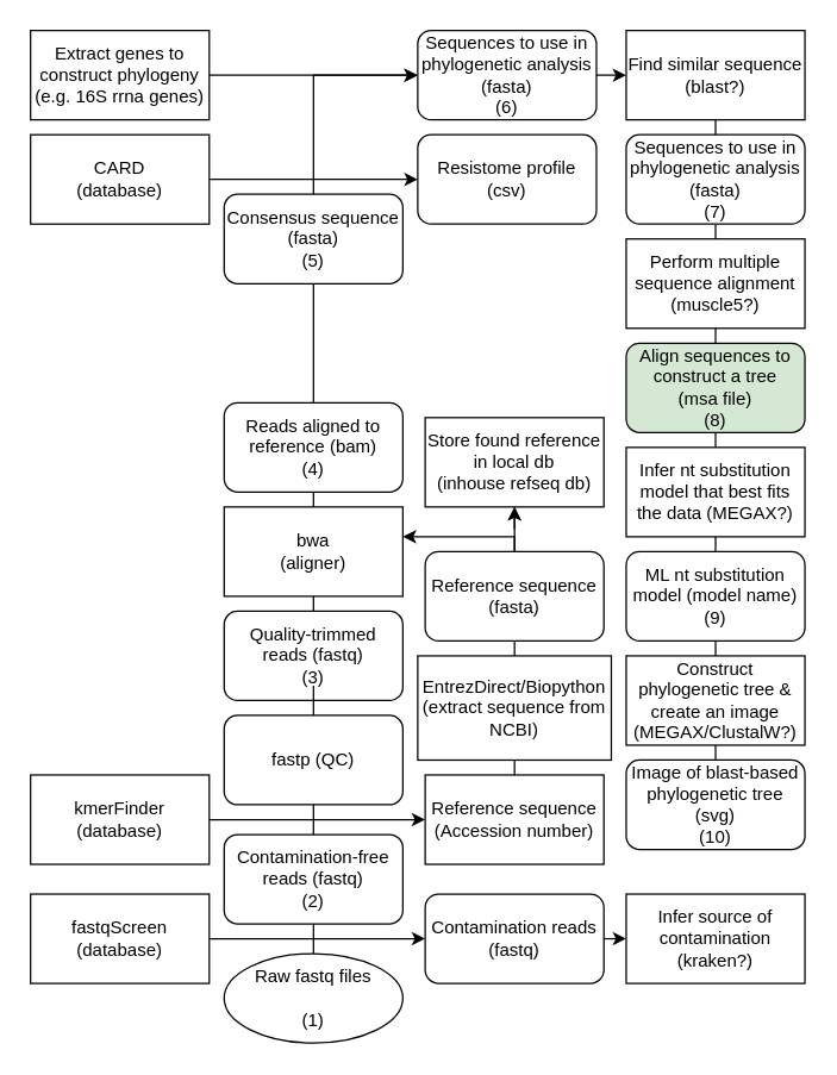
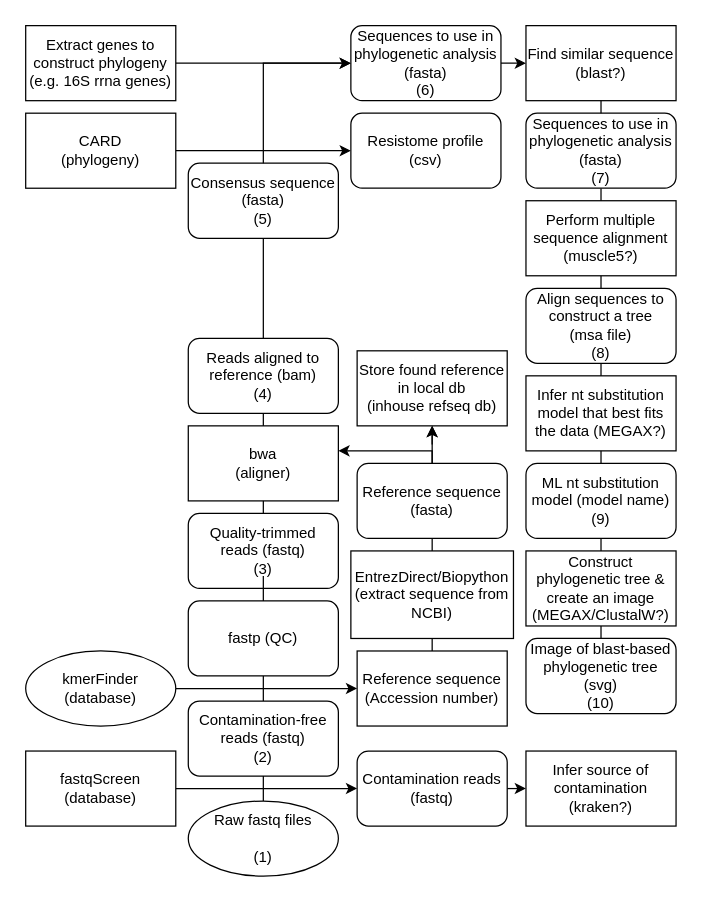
  <mxCell id="0" />
  <mxCell id="1" parent="0" />
  <mxCell id="2" style="edgeStyle=orthogonalEdgeStyle;rounded=0;orthogonalLoop=1;jettySize=auto;html=1;exitX=1;exitY=0.5;exitDx=0;exitDy=0;entryX=0;entryY=0.5;entryDx=0;entryDy=0;" edge="1" parent="1" source="3" target="11"><mxGeometry relative="1" as="geometry"><mxPoint x="290" y="510" as="targetPoint" /></mxGeometry></mxCell>
- <mxCell id="3" value="kmerFinder (database)" style="rounded=0;whiteSpace=wrap;html=1;" parent="1" vertex="1"><mxGeometry x="20" y="520" width="120" height="60" as="geometry" /></mxCell>
+ <mxCell id="3" value="kmerFinder (database)" style="ellipse;whiteSpace=wrap;html=1;" parent="1" vertex="1"><mxGeometry x="20" y="520" width="120" height="60" as="geometry" /></mxCell>
  <mxCell id="4" style="edgeStyle=orthogonalEdgeStyle;rounded=0;orthogonalLoop=1;jettySize=auto;html=1;entryX=0;entryY=0.5;entryDx=0;entryDy=0;" edge="1" parent="1" source="5" target="10"><mxGeometry relative="1" as="geometry"><mxPoint x="210" y="620" as="targetPoint" /></mxGeometry></mxCell>
  <mxCell id="5" value="fastqScreen (database)" style="rounded=0;whiteSpace=wrap;html=1;" parent="1" vertex="1"><mxGeometry x="20" y="600" width="120" height="60" as="geometry" /></mxCell>
  <mxCell id="6" value="&lt;div&gt;Raw fastq files&lt;br&gt;&lt;/div&gt;&lt;div&gt;&lt;br&gt;&lt;/div&gt;&lt;div&gt;(1)&lt;br&gt;&lt;/div&gt;" style="ellipse;whiteSpace=wrap;html=1;" vertex="1" parent="1"><mxGeometry x="150" y="640" width="120" height="60" as="geometry" /></mxCell>
  <mxCell id="7" value="" style="endArrow=classic;html=1;rounded=0;exitX=0.5;exitY=0;exitDx=0;exitDy=0;startArrow=none;" edge="1" parent="1" source="13"><mxGeometry width="50" height="50" relative="1" as="geometry"><mxPoint x="320" y="550" as="sourcePoint" /><mxPoint x="210" y="590" as="targetPoint" /><Array as="points" /></mxGeometry></mxCell>
  <mxCell id="8" style="edgeStyle=orthogonalEdgeStyle;rounded=0;orthogonalLoop=1;jettySize=auto;html=1;exitX=0.5;exitY=0;exitDx=0;exitDy=0;startArrow=none;entryX=0;entryY=0.5;entryDx=0;entryDy=0;" edge="1" parent="1" source="15" target="27"><mxGeometry relative="1" as="geometry"><mxPoint x="280" y="40" as="targetPoint" /><Array as="points"><mxPoint x="210" y="50" /></Array></mxGeometry></mxCell>
  <mxCell id="9" style="edgeStyle=none;rounded=0;orthogonalLoop=1;jettySize=auto;html=1;exitX=1;exitY=0.5;exitDx=0;exitDy=0;" edge="1" parent="1" source="10" target="43"><mxGeometry relative="1" as="geometry"><mxPoint x="430" y="630" as="targetPoint" /></mxGeometry></mxCell>
  <mxCell id="10" value="&lt;div&gt;Contamination reads&lt;/div&gt;&lt;div&gt;(fastq)&lt;br&gt;&lt;/div&gt;" style="rounded=1;whiteSpace=wrap;html=1;" vertex="1" parent="1"><mxGeometry x="285" y="600" width="120" height="60" as="geometry" /></mxCell>
  <mxCell id="11" value="&lt;div&gt;Reference sequence&lt;/div&gt;&lt;div&gt;(Accession number)&lt;br&gt;&lt;/div&gt;" style="whiteSpace=wrap;html=1;rounded=0;" vertex="1" parent="1"><mxGeometry x="285" y="520" width="120" height="60" as="geometry" /></mxCell>
  <mxCell id="12" value="&lt;div&gt;bwa &lt;br&gt;&lt;/div&gt;&lt;div&gt;(aligner)&lt;/div&gt;" style="rounded=0;whiteSpace=wrap;html=1;" vertex="1" parent="1"><mxGeometry x="150" y="340" width="120" height="60" as="geometry" /></mxCell>
  <mxCell id="13" value="&lt;div&gt;Contamination-free reads (fastq)&lt;/div&gt;&lt;div&gt;(2)&lt;/div&gt;" style="rounded=1;whiteSpace=wrap;html=1;" vertex="1" parent="1"><mxGeometry x="150" y="560" width="120" height="60" as="geometry" /></mxCell>
  <mxCell id="14" value="" style="endArrow=none;html=1;rounded=0;exitX=0.5;exitY=0;exitDx=0;exitDy=0;" edge="1" parent="1" source="6" target="13"><mxGeometry width="50" height="50" relative="1" as="geometry"><mxPoint x="210" y="670" as="sourcePoint" /><mxPoint x="210" y="590" as="targetPoint" /><Array as="points"><mxPoint x="210" y="620" /></Array></mxGeometry></mxCell>
  <mxCell id="15" value="&lt;div&gt;Quality-trimmed reads (fastq)&lt;/div&gt;&lt;div&gt;(3)&lt;/div&gt;" style="rounded=1;whiteSpace=wrap;html=1;" vertex="1" parent="1"><mxGeometry x="150" y="410" width="120" height="60" as="geometry" /></mxCell>
  <mxCell id="16" value="" style="edgeStyle=orthogonalEdgeStyle;rounded=0;orthogonalLoop=1;jettySize=auto;html=1;exitX=0.5;exitY=0;exitDx=0;exitDy=0;endArrow=none;startArrow=none;" edge="1" parent="1" source="17" target="15"><mxGeometry relative="1" as="geometry"><mxPoint x="210" y="190" as="targetPoint" /><mxPoint x="210" y="560" as="sourcePoint" /><Array as="points" /></mxGeometry></mxCell>
  <mxCell id="17" value="fastp (QC)" style="whiteSpace=wrap;html=1;rounded=1;" vertex="1" parent="1"><mxGeometry x="150" y="480" width="120" height="60" as="geometry" /></mxCell>
  <mxCell id="18" value="" style="edgeStyle=orthogonalEdgeStyle;rounded=0;orthogonalLoop=1;jettySize=auto;html=1;exitX=0.5;exitY=0;exitDx=0;exitDy=0;endArrow=none;" edge="1" parent="1" source="13" target="17"><mxGeometry relative="1" as="geometry"><mxPoint x="210" y="450" as="targetPoint" /><mxPoint x="210" y="560" as="sourcePoint" /><Array as="points"><mxPoint x="210" y="480" /></Array></mxGeometry></mxCell>
  <mxCell id="19" value="&lt;div&gt;Reads aligned to reference (bam)&lt;/div&gt;&lt;div&gt;(4)&lt;br&gt;&lt;/div&gt;" style="rounded=1;whiteSpace=wrap;html=1;" vertex="1" parent="1"><mxGeometry x="150" y="270" width="120" height="60" as="geometry" /></mxCell>
  <mxCell id="20" value="&lt;div&gt;Consensus sequence&lt;/div&gt;&lt;div&gt;(fasta)&lt;/div&gt;&lt;div&gt;(5)&lt;/div&gt;" style="rounded=1;whiteSpace=wrap;html=1;" vertex="1" parent="1"><mxGeometry x="150" y="130" width="120" height="60" as="geometry" /></mxCell>
  <mxCell id="21" style="edgeStyle=none;rounded=0;orthogonalLoop=1;jettySize=auto;html=1;entryX=0;entryY=0.5;entryDx=0;entryDy=0;" edge="1" parent="1" source="22" target="23"><mxGeometry relative="1" as="geometry"><mxPoint x="300" y="120" as="targetPoint" /></mxGeometry></mxCell>
- <mxCell id="22" value="&lt;div&gt;CARD &lt;br&gt;&lt;/div&gt;&lt;div&gt;(database)&lt;/div&gt;" style="rounded=0;whiteSpace=wrap;html=1;" vertex="1" parent="1"><mxGeometry x="20" y="90" width="120" height="60" as="geometry" /></mxCell>
+ <mxCell id="22" value="&lt;div&gt;CARD &lt;br&gt;&lt;/div&gt;&lt;div&gt;(phylogeny)&lt;/div&gt;" style="rounded=0;whiteSpace=wrap;html=1;" vertex="1" parent="1"><mxGeometry x="20" y="90" width="120" height="60" as="geometry" /></mxCell>
  <mxCell id="23" value="&lt;div&gt;Resistome profile&lt;/div&gt;&lt;div&gt;(csv)&lt;br&gt;&lt;/div&gt;" style="rounded=1;whiteSpace=wrap;html=1;" vertex="1" parent="1"><mxGeometry x="280" y="90" width="120" height="60" as="geometry" /></mxCell>
  <mxCell id="24" style="edgeStyle=none;rounded=0;orthogonalLoop=1;jettySize=auto;html=1;entryX=0;entryY=0.5;entryDx=0;entryDy=0;" edge="1" parent="1" source="25" target="27"><mxGeometry relative="1" as="geometry" /></mxCell>
  <mxCell id="25" value="&lt;div&gt;Extract genes to construct phylogeny&lt;/div&gt;&lt;div&gt;(e.g. 16S rrna genes)&lt;br&gt;&lt;/div&gt;" style="rounded=0;whiteSpace=wrap;html=1;" vertex="1" parent="1"><mxGeometry x="20" y="20" width="120" height="60" as="geometry" /></mxCell>
  <mxCell id="26" style="edgeStyle=none;rounded=0;orthogonalLoop=1;jettySize=auto;html=1;exitX=1;exitY=0.5;exitDx=0;exitDy=0;" edge="1" parent="1"><mxGeometry relative="1" as="geometry"><mxPoint x="420" y="50" as="targetPoint" /><mxPoint x="380" y="50" as="sourcePoint" /></mxGeometry></mxCell>
  <mxCell id="27" value="&lt;div&gt;Sequences to use in phylogenetic analysis&lt;/div&gt;&lt;div&gt;(fasta)&lt;/div&gt;&lt;div&gt;(6)&lt;/div&gt;" style="rounded=1;whiteSpace=wrap;html=1;" vertex="1" parent="1"><mxGeometry x="280" y="20" width="120" height="60" as="geometry" /></mxCell>
  <mxCell id="28" value="" style="endArrow=classic;html=1;rounded=0;exitX=0.5;exitY=0;exitDx=0;exitDy=0;" edge="1" parent="1" source="11"><mxGeometry width="50" height="50" relative="1" as="geometry"><mxPoint x="315" y="430" as="sourcePoint" /><mxPoint x="270" y="360" as="targetPoint" /><Array as="points"><mxPoint x="345" y="360" /></Array></mxGeometry></mxCell>
  <mxCell id="29" value="EntrezDirect/Biopython (extract sequence from NCBI)" style="rounded=0;whiteSpace=wrap;html=1;" vertex="1" parent="1"><mxGeometry x="280" y="440" width="130" height="70" as="geometry" /></mxCell>
  <mxCell id="30" value="" style="edgeStyle=none;rounded=0;orthogonalLoop=1;jettySize=auto;html=1;" edge="1" parent="1" source="31" target="42"><mxGeometry relative="1" as="geometry" /></mxCell>
  <mxCell id="31" value="&lt;div&gt;Reference sequence&lt;/div&gt;&lt;div&gt;(fasta)&lt;br&gt;&lt;/div&gt;" style="rounded=1;whiteSpace=wrap;html=1;" vertex="1" parent="1"><mxGeometry x="285" y="370" width="120" height="60" as="geometry" /></mxCell>
  <mxCell id="32" style="edgeStyle=none;rounded=0;orthogonalLoop=1;jettySize=auto;html=1;startArrow=none;" edge="1" parent="1" source="34"><mxGeometry relative="1" as="geometry"><mxPoint x="480" y="530" as="targetPoint" /></mxGeometry></mxCell>
  <mxCell id="33" value="&lt;div&gt;Find similar sequence&lt;/div&gt;&lt;div&gt;(blast?)&lt;br&gt;&lt;/div&gt;" style="rounded=0;whiteSpace=wrap;html=1;" vertex="1" parent="1"><mxGeometry x="420" y="20" width="120" height="60" as="geometry" /></mxCell>
  <mxCell id="34" value="&lt;div&gt;Sequences to use in phylogenetic analysis&lt;/div&gt;&lt;div&gt;(fasta)&lt;/div&gt;&lt;div&gt;(7)&lt;/div&gt;" style="rounded=1;whiteSpace=wrap;html=1;" vertex="1" parent="1"><mxGeometry x="420" y="90" width="120" height="60" as="geometry" /></mxCell>
  <mxCell id="35" value="" style="edgeStyle=none;rounded=0;orthogonalLoop=1;jettySize=auto;html=1;endArrow=none;" edge="1" parent="1" source="33" target="34"><mxGeometry relative="1" as="geometry"><mxPoint x="480" y="260" as="targetPoint" /><mxPoint x="480" y="80" as="sourcePoint" /></mxGeometry></mxCell>
  <mxCell id="36" value="&lt;div&gt;Perform multiple sequence alignment&lt;/div&gt;&lt;div&gt;(muscle5?)&lt;br&gt;&lt;/div&gt;" style="rounded=0;whiteSpace=wrap;html=1;" vertex="1" parent="1"><mxGeometry x="420" y="160" width="120" height="60" as="geometry" /></mxCell>
- <mxCell id="37" value="&lt;div&gt;Align sequences to construct a tree&lt;/div&gt;&lt;div&gt;(msa file)&lt;/div&gt;&lt;div&gt;(8)&lt;/div&gt;" style="rounded=1;whiteSpace=wrap;html=1;fillColor=#d5e8d4;" vertex="1" parent="1"><mxGeometry x="420" y="230" width="120" height="60" as="geometry" /></mxCell>
+ <mxCell id="37" value="&lt;div&gt;Align sequences to construct a tree&lt;/div&gt;&lt;div&gt;(msa file)&lt;/div&gt;&lt;div&gt;(8)&lt;/div&gt;" style="rounded=1;whiteSpace=wrap;html=1;" vertex="1" parent="1"><mxGeometry x="420" y="230" width="120" height="60" as="geometry" /></mxCell>
  <mxCell id="38" value="Infer nt substitution model that best fits the data (MEGAX?)" style="rounded=0;whiteSpace=wrap;html=1;" vertex="1" parent="1"><mxGeometry x="420" y="300" width="120" height="60" as="geometry" /></mxCell>
  <mxCell id="39" value="&lt;div&gt;ML nt substitution model (model name)&lt;br&gt;&lt;/div&gt;&lt;div&gt;(9)&lt;/div&gt;" style="rounded=1;whiteSpace=wrap;html=1;" vertex="1" parent="1"><mxGeometry x="420" y="370" width="120" height="60" as="geometry" /></mxCell>
  <mxCell id="40" value="&lt;div&gt;Construct phylogenetic tree &amp;amp; create an image&lt;/div&gt;&lt;div&gt;(MEGAX/ClustalW?)&lt;br&gt;&lt;/div&gt;" style="rounded=0;whiteSpace=wrap;html=1;" vertex="1" parent="1"><mxGeometry x="420" y="440" width="120" height="60" as="geometry" /></mxCell>
  <mxCell id="41" value="&lt;div&gt;Image of blast-based phylogenetic tree&lt;/div&gt;&lt;div&gt;(svg)&lt;/div&gt;&lt;div&gt;(10)&lt;br&gt;&lt;/div&gt;" style="rounded=1;whiteSpace=wrap;html=1;" vertex="1" parent="1"><mxGeometry x="420" y="510" width="120" height="60" as="geometry" /></mxCell>
  <mxCell id="42" value="&lt;div&gt;Store found reference in local db&lt;/div&gt;&lt;div&gt;(inhouse refseq db)&lt;br&gt;&lt;/div&gt;" style="rounded=0;whiteSpace=wrap;html=1;" vertex="1" parent="1"><mxGeometry x="285" y="280" width="120" height="60" as="geometry" /></mxCell>
  <mxCell id="43" value="&lt;div&gt;Infer source of contamination&lt;/div&gt;&lt;div&gt;(kraken?)&lt;br&gt;&lt;/div&gt;" style="rounded=0;whiteSpace=wrap;html=1;" vertex="1" parent="1"><mxGeometry x="420" y="600" width="120" height="60" as="geometry" /></mxCell>
  <mxCell id="44" value="" style="endArrow=classic;html=1;rounded=0;entryX=0.5;entryY=1;entryDx=0;entryDy=0;" edge="1" parent="1" target="42"><mxGeometry width="50" height="50" relative="1" as="geometry"><mxPoint x="345" y="355" as="sourcePoint" /><mxPoint x="390" y="305" as="targetPoint" /></mxGeometry></mxCell>
